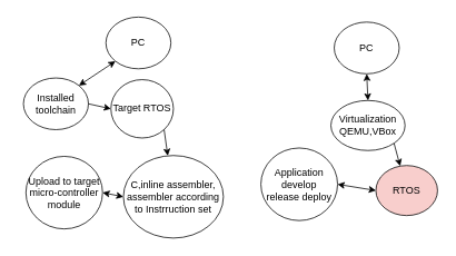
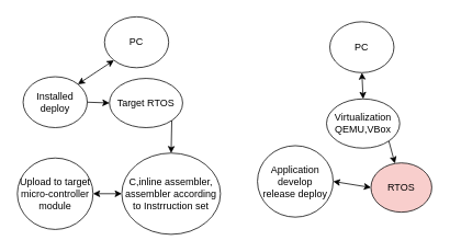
  <mxCell id="0" />
  <mxCell id="1" parent="0" />
  <mxCell id="2" value="PC" style="ellipse;whiteSpace=wrap;html=1;" vertex="1" parent="1"><mxGeometry x="400" y="26" width="78" height="62" as="geometry" /></mxCell>
  <mxCell id="3" value="&lt;div&gt;Virtualization&lt;/div&gt;&lt;div&gt;QEMU,VBox&lt;br&gt;&lt;/div&gt;" style="ellipse;whiteSpace=wrap;html=1;" vertex="1" parent="1"><mxGeometry x="396" y="120" width="89" height="60" as="geometry" /></mxCell>
  <mxCell id="4" value="RTOS" style="ellipse;whiteSpace=wrap;html=1;fillColor=#f8cecc;" vertex="1" parent="1"><mxGeometry x="450" y="198" width="74" height="60" as="geometry" /></mxCell>
  <mxCell id="5" value="&lt;div&gt;Application develop&lt;/div&gt;&lt;div&gt;release deploy&lt;br&gt;&lt;/div&gt;" style="ellipse;whiteSpace=wrap;html=1;" vertex="1" parent="1"><mxGeometry x="312" y="177" width="92" height="87" as="geometry" /></mxCell>
  <mxCell id="6" value="" style="endArrow=classic;startArrow=classic;html=1;rounded=0;entryX=0.5;entryY=1;entryDx=0;entryDy=0;exitX=0.5;exitY=0;exitDx=0;exitDy=0;" edge="1" parent="1" source="3" target="2"><mxGeometry width="50" height="50" relative="1" as="geometry"><mxPoint x="414" y="283" as="sourcePoint" /><mxPoint x="464" y="233" as="targetPoint" /></mxGeometry></mxCell>
  <mxCell id="7" value="" style="endArrow=classic;html=1;rounded=0;exitX=1;exitY=1;exitDx=0;exitDy=0;" edge="1" parent="1" source="3" target="4"><mxGeometry width="50" height="50" relative="1" as="geometry"><mxPoint x="414" y="283" as="sourcePoint" /><mxPoint x="464" y="233" as="targetPoint" /></mxGeometry></mxCell>
  <mxCell id="8" value="" style="endArrow=classic;startArrow=classic;html=1;rounded=0;entryX=1;entryY=0.5;entryDx=0;entryDy=0;exitX=0;exitY=0.5;exitDx=0;exitDy=0;" edge="1" parent="1" source="4" target="5"><mxGeometry width="50" height="50" relative="1" as="geometry"><mxPoint x="451" y="130" as="sourcePoint" /><mxPoint x="449" y="98" as="targetPoint" /></mxGeometry></mxCell>
  <mxCell id="9" value="PC" style="ellipse;whiteSpace=wrap;html=1;" vertex="1" parent="1"><mxGeometry x="126" y="20" width="78" height="62" as="geometry" /></mxCell>
- <mxCell id="10" value="Target RTOS" style="ellipse;whiteSpace=wrap;html=1;" vertex="1" parent="1"><mxGeometry x="132" y="95" width="75" height="70" as="geometry" /></mxCell>
+ <mxCell id="10" value="Target RTOS" style="ellipse;whiteSpace=wrap;html=1;" vertex="1" parent="1"><mxGeometry x="132" y="95" width="89" height="60" as="geometry" /></mxCell>
  <mxCell id="11" value="&lt;div&gt;C,inline assembler,&lt;/div&gt;&lt;div&gt;assembler according to Instrruction set&lt;/div&gt;" style="ellipse;whiteSpace=wrap;html=1;" vertex="1" parent="1"><mxGeometry x="147" y="186" width="120" height="99" as="geometry" /></mxCell>
- <mxCell id="12" value="Upload to target micro-controller module" style="ellipse;whiteSpace=wrap;html=1;" vertex="1" parent="1"><mxGeometry x="30" y="187" width="92" height="87" as="geometry" /></mxCell>
+ <mxCell id="12" value="Upload to target micro-controller module" style="ellipse;whiteSpace=wrap;html=1;" vertex="1" parent="1"><mxGeometry x="20" y="192" width="92" height="87" as="geometry" /></mxCell>
  <mxCell id="13" value="" style="endArrow=classic;startArrow=classic;html=1;rounded=0;entryX=0;entryY=1;entryDx=0;entryDy=0;exitX=1;exitY=0;exitDx=0;exitDy=0;" edge="1" parent="1" source="16" target="9"><mxGeometry width="50" height="50" relative="1" as="geometry"><mxPoint x="140" y="277" as="sourcePoint" /><mxPoint x="190" y="227" as="targetPoint" /></mxGeometry></mxCell>
  <mxCell id="14" value="" style="endArrow=classic;html=1;rounded=0;exitX=1;exitY=1;exitDx=0;exitDy=0;" edge="1" parent="1" source="10" target="11"><mxGeometry width="50" height="50" relative="1" as="geometry"><mxPoint x="140" y="277" as="sourcePoint" /><mxPoint x="190" y="227" as="targetPoint" /></mxGeometry></mxCell>
  <mxCell id="15" value="" style="endArrow=classic;startArrow=classic;html=1;rounded=0;entryX=1;entryY=0.5;entryDx=0;entryDy=0;exitX=0;exitY=0.5;exitDx=0;exitDy=0;" edge="1" parent="1" source="11" target="12"><mxGeometry width="50" height="50" relative="1" as="geometry"><mxPoint x="177" y="124" as="sourcePoint" /><mxPoint x="175" y="92" as="targetPoint" /></mxGeometry></mxCell>
- <mxCell id="16" value="Installed toolchain" style="ellipse;whiteSpace=wrap;html=1;" vertex="1" parent="1"><mxGeometry x="27" y="93" width="78" height="62" as="geometry" /></mxCell>
+ <mxCell id="16" value="Installed deploy" style="ellipse;whiteSpace=wrap;html=1;" vertex="1" parent="1"><mxGeometry x="27" y="93" width="78" height="62" as="geometry" /></mxCell>
  <mxCell id="17" value="" style="endArrow=classic;html=1;rounded=0;exitX=1;exitY=0.5;exitDx=0;exitDy=0;entryX=0;entryY=0.5;entryDx=0;entryDy=0;" edge="1" parent="1" source="16" target="10"><mxGeometry width="50" height="50" relative="1" as="geometry"><mxPoint x="208" y="175" as="sourcePoint" /><mxPoint x="229" y="206" as="targetPoint" /></mxGeometry></mxCell>
